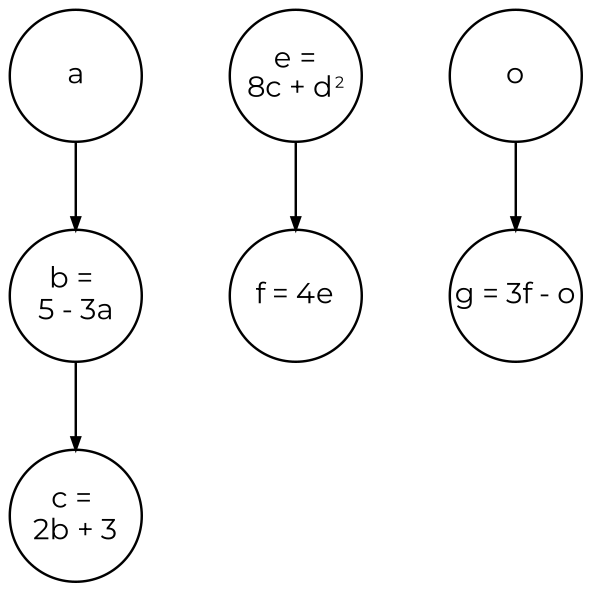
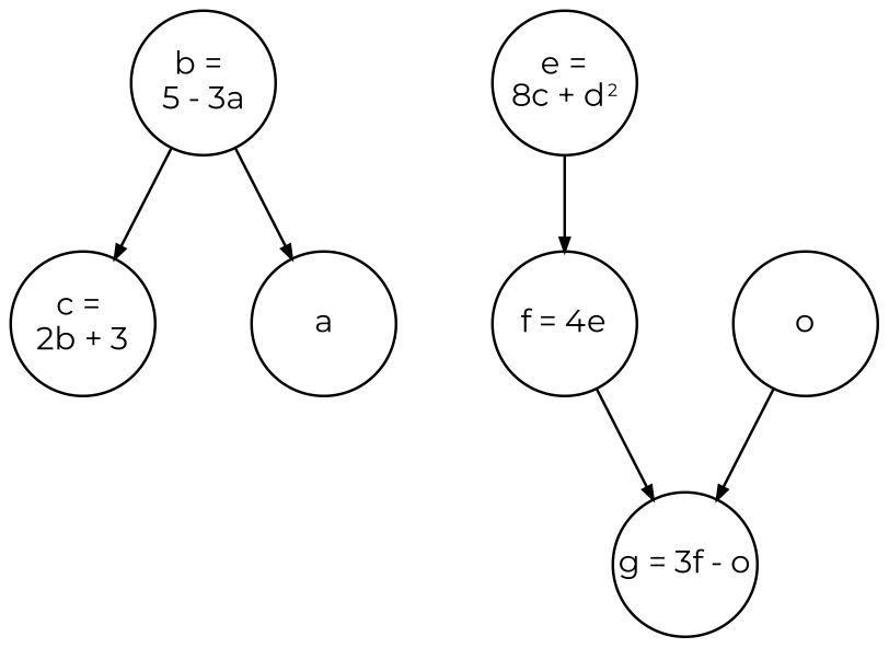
  digraph {
    fontname=Montserrat
    forcelabels=true
    newrank=true
    nodesep=0.5
    rankdir=TB
    ranksep=0.5
    splines=line
    node [fixedsize=true fontname=Montserrat fontsize=12 shape=circle]
    edge [arrowsize=0.5 color=black fontname=Montserrat fontsize=14]
    n1 [height=0.75 label="b = \n5 - 3a" width=0.75]
    n2 [height=0.75 label="c = \n2b + 3" width=0.75]
    n3 [height=0.75 label=<e =<br/>8c + d<font point-size="8"><sup>2</sup></font>> width=0.75]
    n4 [height=0.75 label="f = 4e" width=0.75]
    n5 [height=0.75 label="g = 3f - o" width=0.75]
    a [height=0.75 width=0.75]
    o [height=0.75 width=0.75]
    n1 -> n2
    n3 -> n4
-   a -> n1
+   n4 -> n5
+   n1 -> a
    o -> n5
  }
